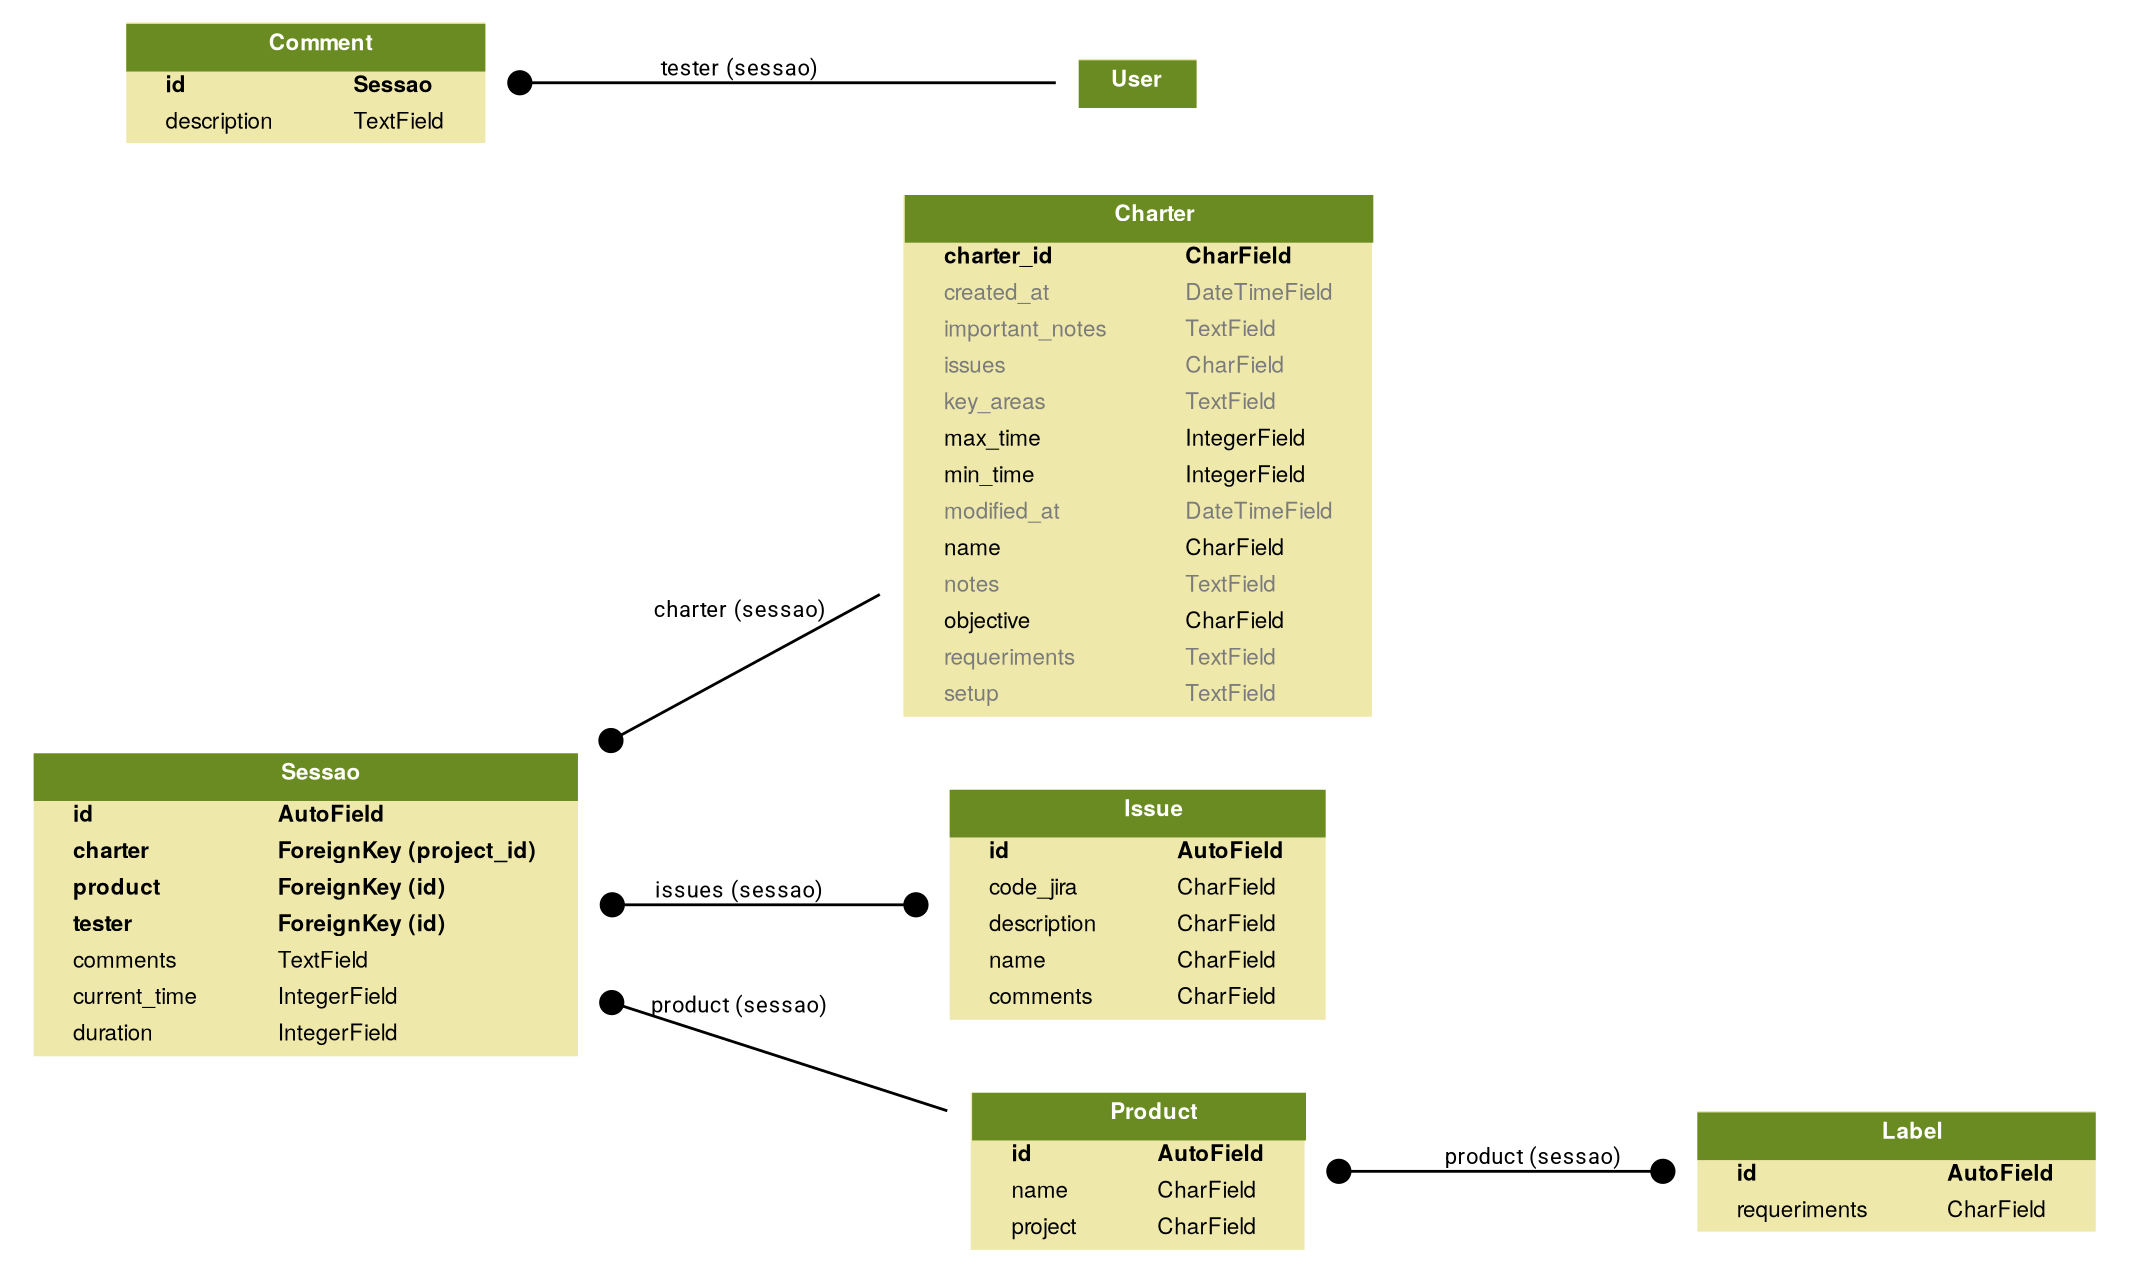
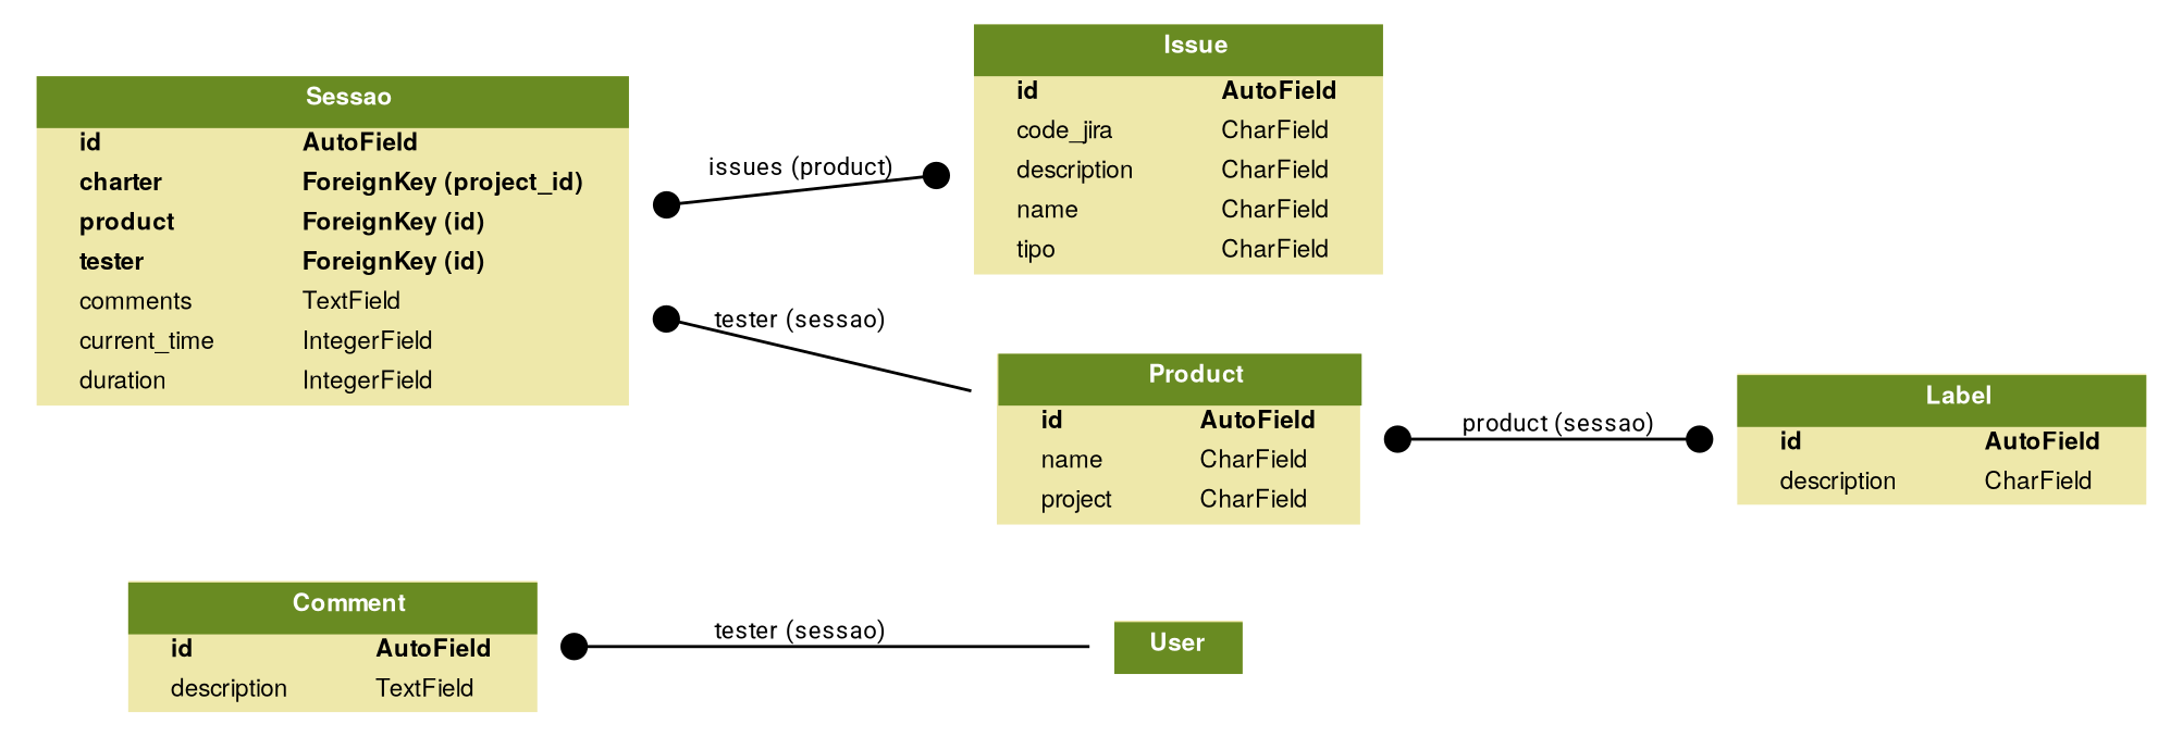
  digraph {
    fontname=Roboto
    fontsize=8
    rankdir=LR
    splines=true
    node [fontname=Roboto fontsize=8 shape=plaintext]
    edge [arrowhead=none arrowtail=dot dir=both fontname=Roboto fontsize=8]
-   n1 [label=<     <TABLE BGCOLOR="palegoldenrod" BORDER="0" CELLBORDER="0" CELLSPACING="0">     <TR><TD COLSPAN="2" CELLPADDING="4" ALIGN="CENTER" BGCOLOR="olivedrab4">     <FONT FACE="Helvetica Bold" COLOR="white">     Charter     </FONT></TD></TR>        <TR><TD ALIGN="LEFT" BORDER="0">     <FONT FACE="Helvetica Bold">charter_id</FONT>     </TD><TD ALIGN="LEFT">     <FONT FACE="Helvetica Bold">CharField</FONT>     </TD></TR>        <TR><TD ALIGN="LEFT" BORDER="0">     <FONT COLOR="#7B7B7B" FACE="Helvetica ">created_at</FONT>     </TD><TD ALIGN="LEFT">     <FONT COLOR="#7B7B7B" FACE="Helvetica ">DateTimeField</FONT>     </TD></TR>        <TR><TD ALIGN="LEFT" BORDER="0">     <FONT COLOR="#7B7B7B" FACE="Helvetica ">important_notes</FONT>     </TD><TD ALIGN="LEFT">     <FONT COLOR="#7B7B7B" FACE="Helvetica ">TextField</FONT>     </TD></TR>        <TR><TD ALIGN="LEFT" BORDER="0">     <FONT COLOR="#7B7B7B" FACE="Helvetica ">issues</FONT>     </TD><TD ALIGN="LEFT">     <FONT COLOR="#7B7B7B" FACE="Helvetica ">CharField</FONT>     </TD></TR>        <TR><TD ALIGN="LEFT" BORDER="0">     <FONT COLOR="#7B7B7B" FACE="Helvetica ">key_areas</FONT>     </TD><TD ALIGN="LEFT">     <FONT COLOR="#7B7B7B" FACE="Helvetica ">TextField</FONT>     </TD></TR>        <TR><TD ALIGN="LEFT" BORDER="0">     <FONT FACE="Helvetica ">max_time</FONT>     </TD><TD ALIGN="LEFT">     <FONT FACE="Helvetica ">IntegerField</FONT>     </TD></TR>        <TR><TD ALIGN="LEFT" BORDER="0">     <FONT FACE="Helvetica ">min_time</FONT>     </TD><TD ALIGN="LEFT">     <FONT FACE="Helvetica ">IntegerField</FONT>     </TD></TR>        <TR><TD ALIGN="LEFT" BORDER="0">     <FONT COLOR="#7B7B7B" FACE="Helvetica ">modified_at</FONT>     </TD><TD ALIGN="LEFT">     <FONT COLOR="#7B7B7B" FACE="Helvetica ">DateTimeField</FONT>     </TD></TR>        <TR><TD ALIGN="LEFT" BORDER="0">     <FONT FACE="Helvetica ">name</FONT>     </TD><TD ALIGN="LEFT">     <FONT FACE="Helvetica ">CharField</FONT>     </TD></TR>        <TR><TD ALIGN="LEFT" BORDER="0">     <FONT COLOR="#7B7B7B" FACE="Helvetica ">notes</FONT>     </TD><TD ALIGN="LEFT">     <FONT COLOR="#7B7B7B" FACE="Helvetica ">TextField</FONT>     </TD></TR>        <TR><TD ALIGN="LEFT" BORDER="0">     <FONT FACE="Helvetica ">objective</FONT>     </TD><TD ALIGN="LEFT">     <FONT FACE="Helvetica ">CharField</FONT>     </TD></TR>        <TR><TD ALIGN="LEFT" BORDER="0">     <FONT COLOR="#7B7B7B" FACE="Helvetica ">requeriments</FONT>     </TD><TD ALIGN="LEFT">     <FONT COLOR="#7B7B7B" FACE="Helvetica ">TextField</FONT>     </TD></TR>        <TR><TD ALIGN="LEFT" BORDER="0">     <FONT COLOR="#7B7B7B" FACE="Helvetica ">setup</FONT>     </TD><TD ALIGN="LEFT">     <FONT COLOR="#7B7B7B" FACE="Helvetica ">TextField</FONT>     </TD></TR>        </TABLE>     >]
-   n2 [label=<     <TABLE BGCOLOR="palegoldenrod" BORDER="0" CELLBORDER="0" CELLSPACING="0">     <TR><TD COLSPAN="2" CELLPADDING="4" ALIGN="CENTER" BGCOLOR="olivedrab4">     <FONT FACE="Helvetica Bold" COLOR="white">     Comment     </FONT></TD></TR>        <TR><TD ALIGN="LEFT" BORDER="0">     <FONT FACE="Helvetica Bold">id</FONT>     </TD><TD ALIGN="LEFT">     <FONT FACE="Helvetica Bold">Sessao</FONT>     </TD></TR>        <TR><TD ALIGN="LEFT" BORDER="0">     <FONT FACE="Helvetica ">description</FONT>     </TD><TD ALIGN="LEFT">     <FONT FACE="Helvetica ">TextField</FONT>     </TD></TR>        </TABLE>     >]
+   n2 [label=<     <TABLE BGCOLOR="palegoldenrod" BORDER="0" CELLBORDER="0" CELLSPACING="0">     <TR><TD COLSPAN="2" CELLPADDING="4" ALIGN="CENTER" BGCOLOR="olivedrab4">     <FONT FACE="Helvetica Bold" COLOR="white">     Comment     </FONT></TD></TR>        <TR><TD ALIGN="LEFT" BORDER="0">     <FONT FACE="Helvetica Bold">id</FONT>     </TD><TD ALIGN="LEFT">     <FONT FACE="Helvetica Bold">AutoField</FONT>     </TD></TR>        <TR><TD ALIGN="LEFT" BORDER="0">     <FONT FACE="Helvetica ">description</FONT>     </TD><TD ALIGN="LEFT">     <FONT FACE="Helvetica ">TextField</FONT>     </TD></TR>        </TABLE>     >]
    n3 [label=<   <TABLE BGCOLOR="palegoldenrod" BORDER="0" CELLBORDER="0" CELLSPACING="0">   <TR><TD COLSPAN="2" CELLPADDING="4" ALIGN="CENTER" BGCOLOR="olivedrab4">   <FONT FACE="Helvetica Bold" COLOR="white">User</FONT>   </TD></TR>   </TABLE>   >]
-   n4 [label=<     <TABLE BGCOLOR="palegoldenrod" BORDER="0" CELLBORDER="0" CELLSPACING="0">     <TR><TD COLSPAN="2" CELLPADDING="4" ALIGN="CENTER" BGCOLOR="olivedrab4">     <FONT FACE="Helvetica Bold" COLOR="white">     Issue     </FONT></TD></TR>        <TR><TD ALIGN="LEFT" BORDER="0">     <FONT FACE="Helvetica Bold">id</FONT>     </TD><TD ALIGN="LEFT">     <FONT FACE="Helvetica Bold">AutoField</FONT>     </TD></TR>        <TR><TD ALIGN="LEFT" BORDER="0">     <FONT FACE="Helvetica ">code_jira</FONT>     </TD><TD ALIGN="LEFT">     <FONT FACE="Helvetica ">CharField</FONT>     </TD></TR>        <TR><TD ALIGN="LEFT" BORDER="0">     <FONT FACE="Helvetica ">description</FONT>     </TD><TD ALIGN="LEFT">     <FONT FACE="Helvetica ">CharField</FONT>     </TD></TR>        <TR><TD ALIGN="LEFT" BORDER="0">     <FONT FACE="Helvetica ">name</FONT>     </TD><TD ALIGN="LEFT">     <FONT FACE="Helvetica ">CharField</FONT>     </TD></TR>        <TR><TD ALIGN="LEFT" BORDER="0">     <FONT FACE="Helvetica ">comments</FONT>     </TD><TD ALIGN="LEFT">     <FONT FACE="Helvetica ">CharField</FONT>     </TD></TR>        </TABLE>     >]
-   n5 [label=<     <TABLE BGCOLOR="palegoldenrod" BORDER="0" CELLBORDER="0" CELLSPACING="0">     <TR><TD COLSPAN="2" CELLPADDING="4" ALIGN="CENTER" BGCOLOR="olivedrab4">     <FONT FACE="Helvetica Bold" COLOR="white">     Label     </FONT></TD></TR>        <TR><TD ALIGN="LEFT" BORDER="0">     <FONT FACE="Helvetica Bold">id</FONT>     </TD><TD ALIGN="LEFT">     <FONT FACE="Helvetica Bold">AutoField</FONT>     </TD></TR>        <TR><TD ALIGN="LEFT" BORDER="0">     <FONT FACE="Helvetica ">requeriments</FONT>     </TD><TD ALIGN="LEFT">     <FONT FACE="Helvetica ">CharField</FONT>     </TD></TR>        </TABLE>     >]
+   n4 [label=<     <TABLE BGCOLOR="palegoldenrod" BORDER="0" CELLBORDER="0" CELLSPACING="0">     <TR><TD COLSPAN="2" CELLPADDING="4" ALIGN="CENTER" BGCOLOR="olivedrab4">     <FONT FACE="Helvetica Bold" COLOR="white">     Issue     </FONT></TD></TR>        <TR><TD ALIGN="LEFT" BORDER="0">     <FONT FACE="Helvetica Bold">id</FONT>     </TD><TD ALIGN="LEFT">     <FONT FACE="Helvetica Bold">AutoField</FONT>     </TD></TR>        <TR><TD ALIGN="LEFT" BORDER="0">     <FONT FACE="Helvetica ">code_jira</FONT>     </TD><TD ALIGN="LEFT">     <FONT FACE="Helvetica ">CharField</FONT>     </TD></TR>        <TR><TD ALIGN="LEFT" BORDER="0">     <FONT FACE="Helvetica ">description</FONT>     </TD><TD ALIGN="LEFT">     <FONT FACE="Helvetica ">CharField</FONT>     </TD></TR>        <TR><TD ALIGN="LEFT" BORDER="0">     <FONT FACE="Helvetica ">name</FONT>     </TD><TD ALIGN="LEFT">     <FONT FACE="Helvetica ">CharField</FONT>     </TD></TR>        <TR><TD ALIGN="LEFT" BORDER="0">     <FONT FACE="Helvetica ">tipo</FONT>     </TD><TD ALIGN="LEFT">     <FONT FACE="Helvetica ">CharField</FONT>     </TD></TR>        </TABLE>     >]
+   n5 [label=<     <TABLE BGCOLOR="palegoldenrod" BORDER="0" CELLBORDER="0" CELLSPACING="0">     <TR><TD COLSPAN="2" CELLPADDING="4" ALIGN="CENTER" BGCOLOR="olivedrab4">     <FONT FACE="Helvetica Bold" COLOR="white">     Label     </FONT></TD></TR>        <TR><TD ALIGN="LEFT" BORDER="0">     <FONT FACE="Helvetica Bold">id</FONT>     </TD><TD ALIGN="LEFT">     <FONT FACE="Helvetica Bold">AutoField</FONT>     </TD></TR>        <TR><TD ALIGN="LEFT" BORDER="0">     <FONT FACE="Helvetica ">description</FONT>     </TD><TD ALIGN="LEFT">     <FONT FACE="Helvetica ">CharField</FONT>     </TD></TR>        </TABLE>     >]
    n6 [label=<     <TABLE BGCOLOR="palegoldenrod" BORDER="0" CELLBORDER="0" CELLSPACING="0">     <TR><TD COLSPAN="2" CELLPADDING="4" ALIGN="CENTER" BGCOLOR="olivedrab4">     <FONT FACE="Helvetica Bold" COLOR="white">     Product     </FONT></TD></TR>        <TR><TD ALIGN="LEFT" BORDER="0">     <FONT FACE="Helvetica Bold">id</FONT>     </TD><TD ALIGN="LEFT">     <FONT FACE="Helvetica Bold">AutoField</FONT>     </TD></TR>        <TR><TD ALIGN="LEFT" BORDER="0">     <FONT FACE="Helvetica ">name</FONT>     </TD><TD ALIGN="LEFT">     <FONT FACE="Helvetica ">CharField</FONT>     </TD></TR>        <TR><TD ALIGN="LEFT" BORDER="0">     <FONT FACE="Helvetica ">project</FONT>     </TD><TD ALIGN="LEFT">     <FONT FACE="Helvetica ">CharField</FONT>     </TD></TR>        </TABLE>     >]
    n7 [label=<     <TABLE BGCOLOR="palegoldenrod" BORDER="0" CELLBORDER="0" CELLSPACING="0">     <TR><TD COLSPAN="2" CELLPADDING="4" ALIGN="CENTER" BGCOLOR="olivedrab4">     <FONT FACE="Helvetica Bold" COLOR="white">     Sessao     </FONT></TD></TR>        <TR><TD ALIGN="LEFT" BORDER="0">     <FONT FACE="Helvetica Bold">id</FONT>     </TD><TD ALIGN="LEFT">     <FONT FACE="Helvetica Bold">AutoField</FONT>     </TD></TR>        <TR><TD ALIGN="LEFT" BORDER="0">     <FONT FACE="Helvetica Bold">charter</FONT>     </TD><TD ALIGN="LEFT">     <FONT FACE="Helvetica Bold">ForeignKey (project_id)</FONT>     </TD></TR>        <TR><TD ALIGN="LEFT" BORDER="0">     <FONT FACE="Helvetica Bold">product</FONT>     </TD><TD ALIGN="LEFT">     <FONT FACE="Helvetica Bold">ForeignKey (id)</FONT>     </TD></TR>        <TR><TD ALIGN="LEFT" BORDER="0">     <FONT FACE="Helvetica Bold">tester</FONT>     </TD><TD ALIGN="LEFT">     <FONT FACE="Helvetica Bold">ForeignKey (id)</FONT>     </TD></TR>        <TR><TD ALIGN="LEFT" BORDER="0">     <FONT FACE="Helvetica ">comments</FONT>     </TD><TD ALIGN="LEFT">     <FONT FACE="Helvetica ">TextField</FONT>     </TD></TR>        <TR><TD ALIGN="LEFT" BORDER="0">     <FONT FACE="Helvetica ">current_time</FONT>     </TD><TD ALIGN="LEFT">     <FONT FACE="Helvetica ">IntegerField</FONT>     </TD></TR>        <TR><TD ALIGN="LEFT" BORDER="0">     <FONT FACE="Helvetica ">duration</FONT>     </TD><TD ALIGN="LEFT">     <FONT FACE="Helvetica ">IntegerField</FONT>     </TD></TR>        </TABLE>     >]
    n2 -> n3 [label="tester (sessao)"]
    n6 -> n5 [arrowhead=dot label="product (sessao)"]
-   n7 -> n1 [label="charter (sessao)"]
-   n7 -> n4 [arrowhead=dot label="issues (sessao)"]
-   n7 -> n6 [label="product (sessao)"]
+   n7 -> n4 [arrowhead=dot label="issues (product)"]
+   n7 -> n6 [label="tester (sessao)"]
  }
